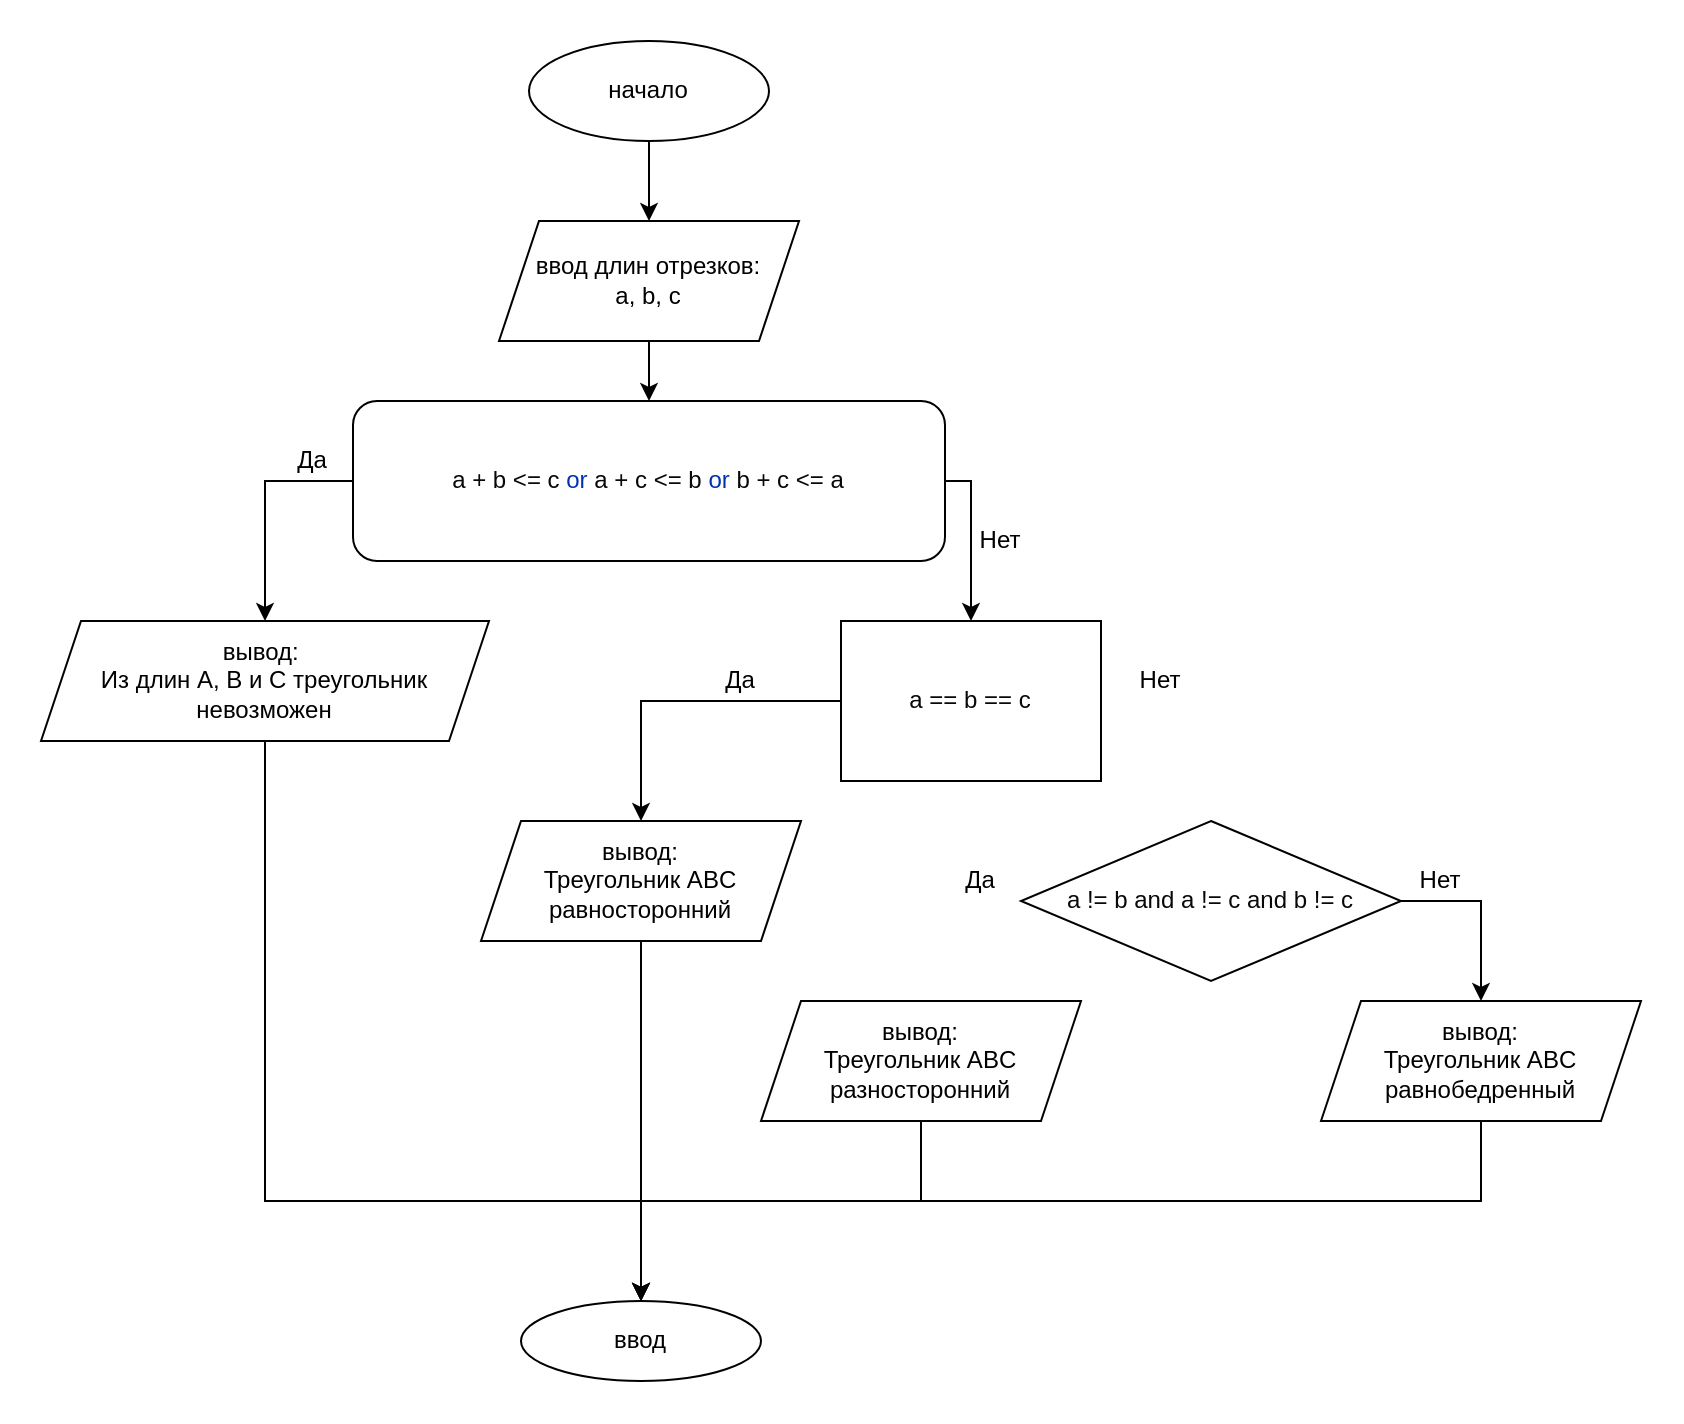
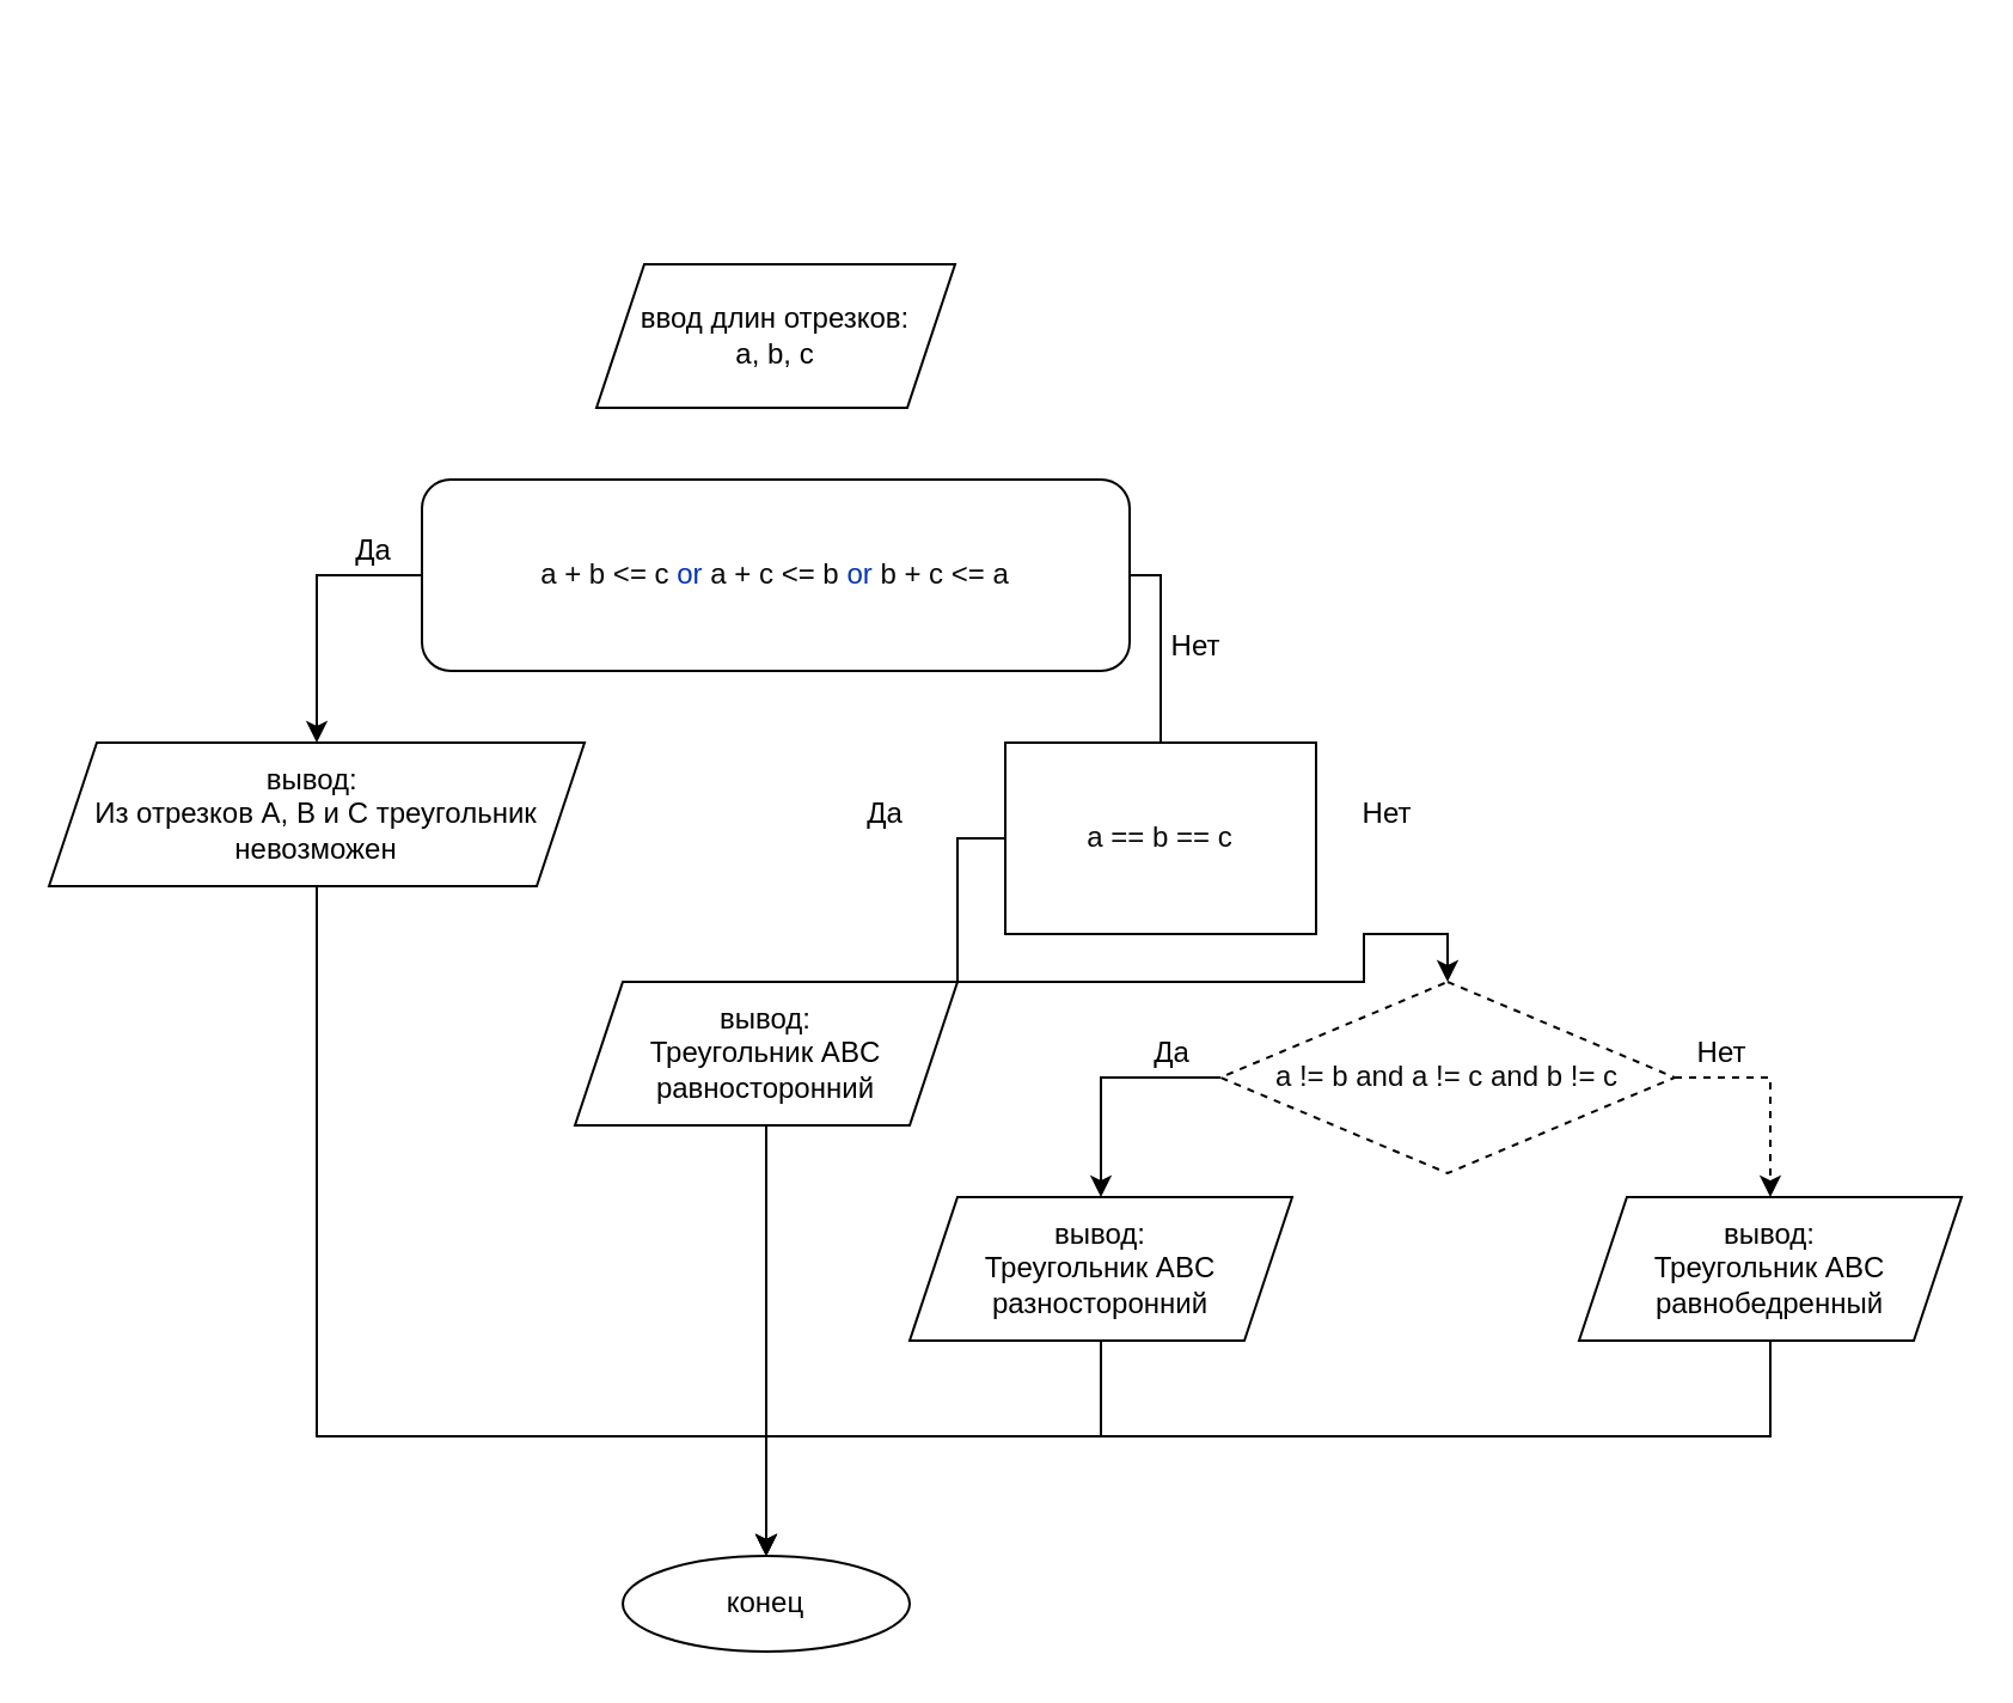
  <mxCell id="0" />
  <mxCell id="1" parent="0" />
- <mxCell id="2" style="edgeStyle=orthogonalEdgeStyle;rounded=0;orthogonalLoop=1;jettySize=auto;html=1;exitX=0.5;exitY=1;exitDx=0;exitDy=0;" edge="1" parent="1" source="3" target="5"><mxGeometry relative="1" as="geometry" /></mxCell>
- <mxCell id="3" value="начало" style="ellipse;whiteSpace=wrap;html=1;" vertex="1" parent="1"><mxGeometry x="264" y="20" width="120" height="50" as="geometry" /></mxCell>
- <mxCell id="4" style="edgeStyle=orthogonalEdgeStyle;rounded=0;orthogonalLoop=1;jettySize=auto;html=1;exitX=0.5;exitY=1;exitDx=0;exitDy=0;entryX=0.5;entryY=0;entryDx=0;entryDy=0;" edge="1" parent="1" source="5" target="9"><mxGeometry relative="1" as="geometry" /></mxCell>
  <mxCell id="5" value="ввод длин отрезков:&lt;br&gt;a, b, c" style="shape=parallelogram;perimeter=parallelogramPerimeter;whiteSpace=wrap;html=1;fixedSize=1;" vertex="1" parent="1"><mxGeometry x="249" y="110" width="150" height="60" as="geometry" /></mxCell>
- <mxCell id="6" value="ввод" style="ellipse;whiteSpace=wrap;html=1;" vertex="1" parent="1"><mxGeometry x="260" y="650" width="120" height="40" as="geometry" /></mxCell>
+ <mxCell id="6" value="конец" style="ellipse;whiteSpace=wrap;html=1;" vertex="1" parent="1"><mxGeometry x="260" y="650" width="120" height="40" as="geometry" /></mxCell>
  <mxCell id="7" style="edgeStyle=orthogonalEdgeStyle;rounded=0;orthogonalLoop=1;jettySize=auto;html=1;exitX=0;exitY=0.5;exitDx=0;exitDy=0;" edge="1" parent="1" source="9" target="11"><mxGeometry relative="1" as="geometry" /></mxCell>
- <mxCell id="8" style="edgeStyle=orthogonalEdgeStyle;rounded=0;orthogonalLoop=1;jettySize=auto;html=1;exitX=1;exitY=0.5;exitDx=0;exitDy=0;" edge="1" parent="1" source="9" target="13"><mxGeometry relative="1" as="geometry"><Array as="points"><mxPoint x="485" y="240" /></Array></mxGeometry></mxCell>
+ <mxCell id="8" style="edgeStyle=orthogonalEdgeStyle;rounded=0;orthogonalLoop=1;jettySize=auto;html=1;exitX=1;exitY=0.5;exitDx=0;exitDy=0;endArrow=none;" edge="1" parent="1" source="9" target="13"><mxGeometry relative="1" as="geometry"><Array as="points"><mxPoint x="485" y="240" /></Array></mxGeometry></mxCell>
  <mxCell id="9" value="&lt;p style=&quot;background-color: rgb(255 , 255 , 255) ; color: rgb(8 , 8 , 8)&quot;&gt;&lt;font face=&quot;Helvetica&quot;&gt;a + b &amp;lt;= c &lt;span style=&quot;color: rgb(0 , 51 , 179)&quot;&gt;or &lt;/span&gt;a + c &amp;lt;= b &lt;span style=&quot;color: rgb(0 , 51 , 179)&quot;&gt;or &lt;/span&gt;b + c &amp;lt;= a&lt;/font&gt;&lt;/p&gt;" style="whiteSpace=wrap;html=1;rounded=1;" vertex="1" parent="1"><mxGeometry x="176" y="200" width="296" height="80" as="geometry" /></mxCell>
  <mxCell id="10" style="edgeStyle=orthogonalEdgeStyle;rounded=0;orthogonalLoop=1;jettySize=auto;html=1;exitX=0.5;exitY=1;exitDx=0;exitDy=0;" edge="1" parent="1" source="11" target="6"><mxGeometry relative="1" as="geometry"><Array as="points"><mxPoint x="132" y="600" /><mxPoint x="320" y="600" /></Array></mxGeometry></mxCell>
- <mxCell id="11" value="вывод:&amp;nbsp;&lt;br&gt;&lt;span style=&quot;background-color: rgb(255 , 255 , 255)&quot;&gt;Из длин A, B и C треугольник невозможен&lt;/span&gt;" style="shape=parallelogram;perimeter=parallelogramPerimeter;whiteSpace=wrap;html=1;fixedSize=1;" vertex="1" parent="1"><mxGeometry x="20" y="310" width="224" height="60" as="geometry" /></mxCell>
- <mxCell id="12" style="edgeStyle=orthogonalEdgeStyle;rounded=0;orthogonalLoop=1;jettySize=auto;html=1;exitX=0;exitY=0.5;exitDx=0;exitDy=0;entryX=0.5;entryY=0;entryDx=0;entryDy=0;" edge="1" parent="1" source="13" target="15"><mxGeometry relative="1" as="geometry" /></mxCell>
+ <mxCell id="11" value="вывод:&amp;nbsp;&lt;br&gt;&lt;span style=&quot;background-color: rgb(255 , 255 , 255)&quot;&gt;Из отрезков A, B и C треугольник невозможен&lt;/span&gt;" style="shape=parallelogram;perimeter=parallelogramPerimeter;whiteSpace=wrap;html=1;fixedSize=1;" vertex="1" parent="1"><mxGeometry x="20" y="310" width="224" height="60" as="geometry" /></mxCell>
+ <mxCell id="12" style="edgeStyle=orthogonalEdgeStyle;rounded=0;orthogonalLoop=1;jettySize=auto;html=1;exitX=0;exitY=0.5;exitDx=0;exitDy=0;" edge="1" parent="1" source="13" target="22"><mxGeometry relative="1" as="geometry" /></mxCell>
  <mxCell id="13" value="&lt;pre style=&quot;background-color: rgb(255 , 255 , 255) ; color: rgb(8 , 8 , 8)&quot;&gt;&lt;font face=&quot;Helvetica&quot;&gt;a == b == c&lt;/font&gt;&lt;/pre&gt;" style="whiteSpace=wrap;html=1;rounded=0;" vertex="1" parent="1"><mxGeometry x="420" y="310" width="130" height="80" as="geometry" /></mxCell>
  <mxCell id="14" style="edgeStyle=orthogonalEdgeStyle;rounded=0;orthogonalLoop=1;jettySize=auto;html=1;exitX=0.5;exitY=1;exitDx=0;exitDy=0;entryX=0.5;entryY=0;entryDx=0;entryDy=0;" edge="1" parent="1" source="15" target="6"><mxGeometry relative="1" as="geometry" /></mxCell>
  <mxCell id="15" value="вывод: &lt;br&gt;Треугольник ABC равносторонний" style="shape=parallelogram;perimeter=parallelogramPerimeter;whiteSpace=wrap;html=1;fixedSize=1;" vertex="1" parent="1"><mxGeometry x="240" y="410" width="160" height="60" as="geometry" /></mxCell>
  <mxCell id="16" style="edgeStyle=orthogonalEdgeStyle;rounded=0;orthogonalLoop=1;jettySize=auto;html=1;exitX=0.5;exitY=1;exitDx=0;exitDy=0;" edge="1" parent="1" source="17" target="6"><mxGeometry relative="1" as="geometry"><Array as="points"><mxPoint x="460" y="600" /><mxPoint x="320" y="600" /></Array></mxGeometry></mxCell>
  <mxCell id="17" value="вывод: &lt;br&gt;Треугольник ABC разносторонний" style="shape=parallelogram;perimeter=parallelogramPerimeter;whiteSpace=wrap;html=1;fixedSize=1;" vertex="1" parent="1"><mxGeometry x="380" y="500" width="160" height="60" as="geometry" /></mxCell>
  <mxCell id="18" style="edgeStyle=orthogonalEdgeStyle;rounded=0;orthogonalLoop=1;jettySize=auto;html=1;exitX=0.5;exitY=1;exitDx=0;exitDy=0;" edge="1" parent="1" source="19"><mxGeometry relative="1" as="geometry"><mxPoint x="320" y="650" as="targetPoint" /><Array as="points"><mxPoint x="740" y="600" /><mxPoint x="320" y="600" /></Array></mxGeometry></mxCell>
  <mxCell id="19" value="вывод: &lt;br&gt;Треугольник ABC равнобедренный" style="shape=parallelogram;perimeter=parallelogramPerimeter;whiteSpace=wrap;html=1;fixedSize=1;" vertex="1" parent="1"><mxGeometry x="660" y="500" width="160" height="60" as="geometry" /></mxCell>
- <mxCell id="21" style="edgeStyle=orthogonalEdgeStyle;rounded=0;orthogonalLoop=1;jettySize=auto;html=1;exitX=1;exitY=0.5;exitDx=0;exitDy=0;" edge="1" parent="1" source="22" target="19"><mxGeometry relative="1" as="geometry" /></mxCell>
- <mxCell id="22" value="&lt;pre style=&quot;background-color: rgb(255 , 255 , 255)&quot;&gt;&lt;font color=&quot;#080808&quot; face=&quot;Helvetica&quot;&gt;a != b and a != c and b != c&lt;/font&gt;&lt;font color=&quot;#080808&quot;&gt;&lt;br&gt;&lt;/font&gt;&lt;/pre&gt;" style="rhombus;whiteSpace=wrap;html=1;" vertex="1" parent="1"><mxGeometry x="510" y="410" width="190" height="80" as="geometry" /></mxCell>
+ <mxCell id="20" style="edgeStyle=orthogonalEdgeStyle;rounded=0;orthogonalLoop=1;jettySize=auto;html=1;exitX=0;exitY=0.5;exitDx=0;exitDy=0;" edge="1" parent="1" source="22" target="17"><mxGeometry relative="1" as="geometry" /></mxCell>
+ <mxCell id="21" style="edgeStyle=orthogonalEdgeStyle;rounded=0;orthogonalLoop=1;jettySize=auto;html=1;exitX=1;exitY=0.5;exitDx=0;exitDy=0;dashed=1;" edge="1" parent="1" source="22" target="19"><mxGeometry relative="1" as="geometry" /></mxCell>
+ <mxCell id="22" value="&lt;pre style=&quot;background-color: rgb(255 , 255 , 255)&quot;&gt;&lt;font color=&quot;#080808&quot; face=&quot;Helvetica&quot;&gt;a != b and a != c and b != c&lt;/font&gt;&lt;font color=&quot;#080808&quot;&gt;&lt;br&gt;&lt;/font&gt;&lt;/pre&gt;" style="rhombus;whiteSpace=wrap;html=1;dashed=1;" vertex="1" parent="1"><mxGeometry x="510" y="410" width="190" height="80" as="geometry" /></mxCell>
  <mxCell id="23" value="Да" style="text;html=1;strokeColor=none;fillColor=none;align=center;verticalAlign=middle;whiteSpace=wrap;rounded=0;" vertex="1" parent="1"><mxGeometry x="136" y="220" width="40" height="20" as="geometry" /></mxCell>
  <mxCell id="24" value="Да" style="text;html=1;strokeColor=none;fillColor=none;align=center;verticalAlign=middle;whiteSpace=wrap;rounded=0;" vertex="1" parent="1"><mxGeometry x="350" y="330" width="40" height="20" as="geometry" /></mxCell>
  <mxCell id="25" value="Да" style="text;html=1;strokeColor=none;fillColor=none;align=center;verticalAlign=middle;whiteSpace=wrap;rounded=0;" vertex="1" parent="1"><mxGeometry x="470" y="430" width="40" height="20" as="geometry" /></mxCell>
  <mxCell id="26" value="Нет" style="text;html=1;strokeColor=none;fillColor=none;align=center;verticalAlign=middle;whiteSpace=wrap;rounded=0;" vertex="1" parent="1"><mxGeometry x="480" y="260" width="40" height="20" as="geometry" /></mxCell>
  <mxCell id="27" value="Нет" style="text;html=1;strokeColor=none;fillColor=none;align=center;verticalAlign=middle;whiteSpace=wrap;rounded=0;" vertex="1" parent="1"><mxGeometry x="560" y="330" width="40" height="20" as="geometry" /></mxCell>
  <mxCell id="28" value="Нет" style="text;html=1;strokeColor=none;fillColor=none;align=center;verticalAlign=middle;whiteSpace=wrap;rounded=0;" vertex="1" parent="1"><mxGeometry x="700" y="430" width="40" height="20" as="geometry" /></mxCell>
